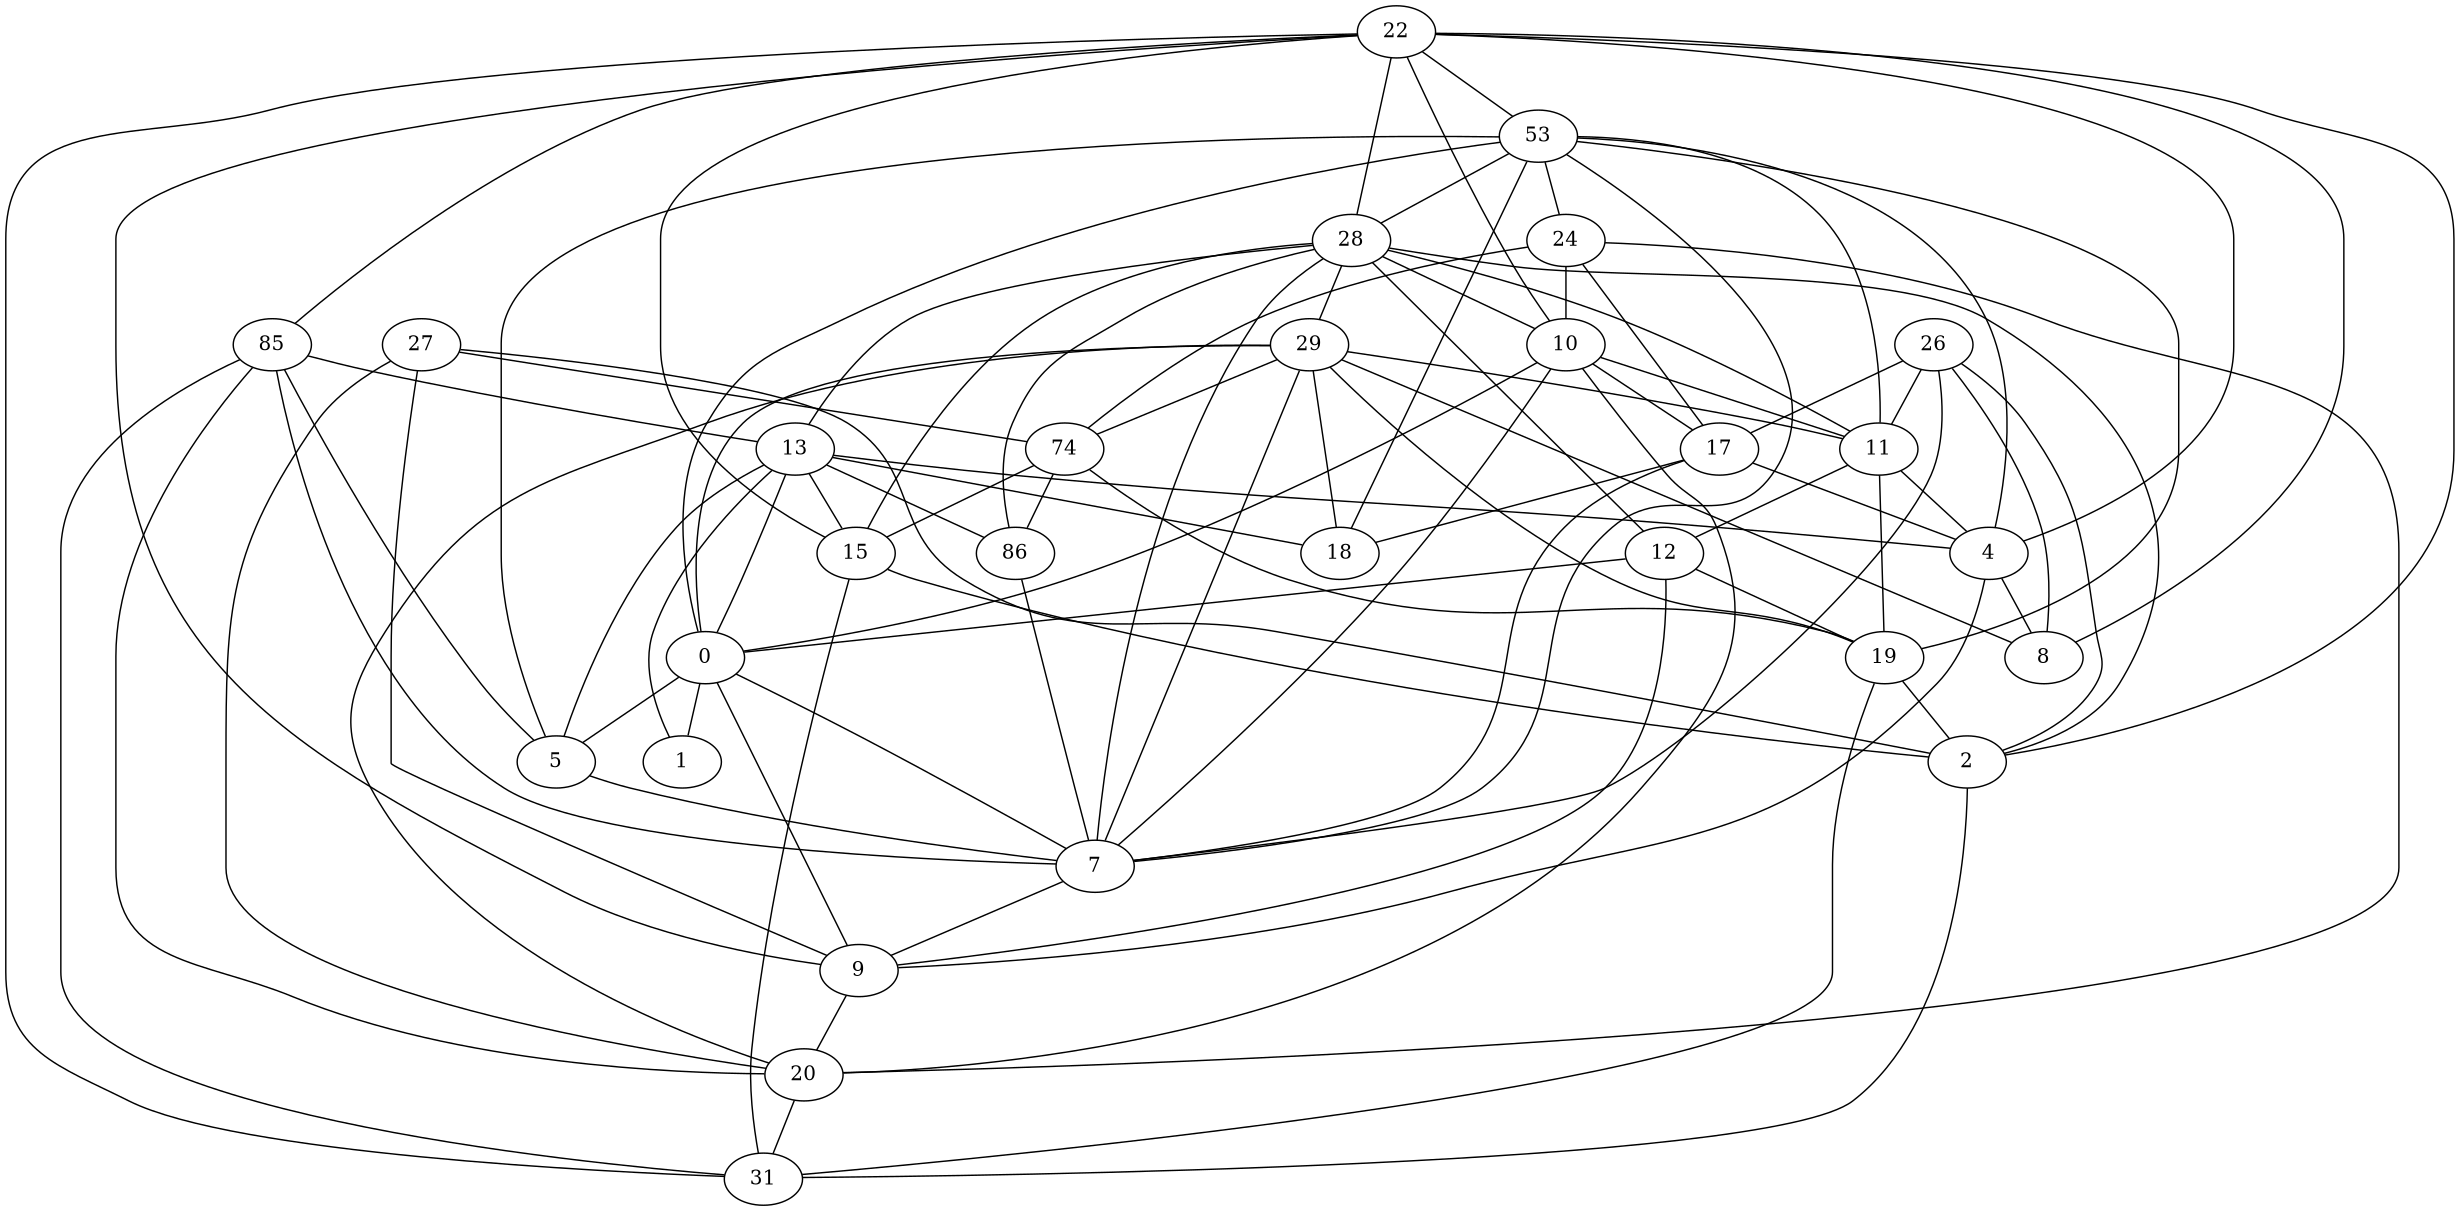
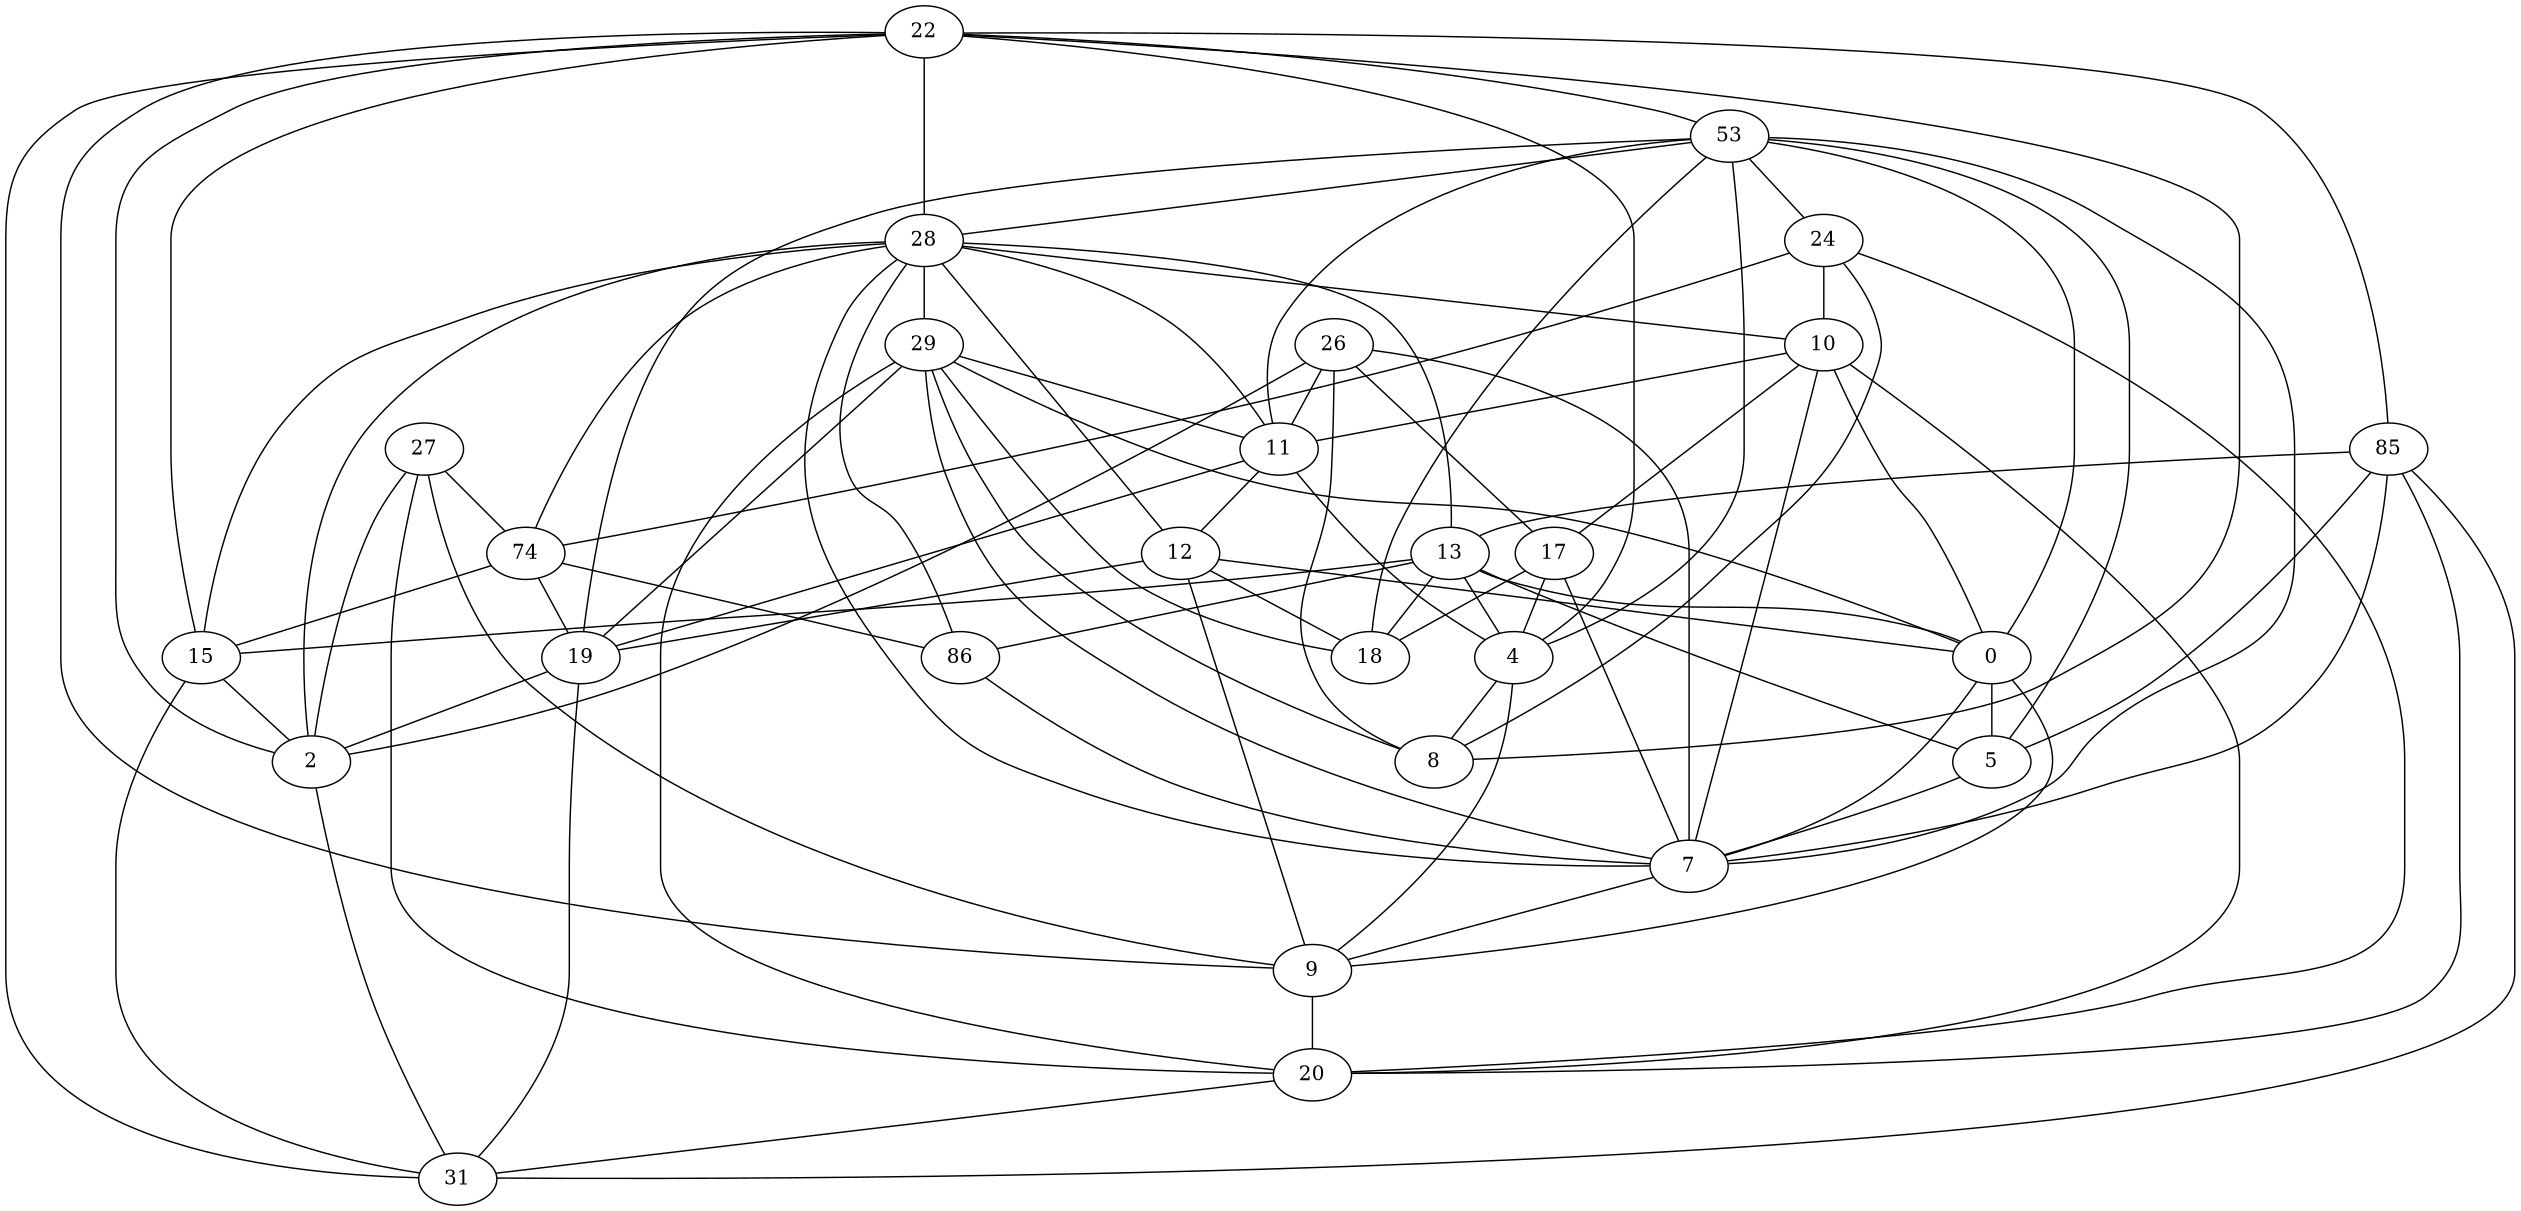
  graph {
    22
    9
    2
    8
    4
    n6 [label=31]
    10
    28
    n9 [label=85]
    15
    n11 [label=53]
    20
    0
    11
    7
    17
    n17 [label=74]
    13
    n19 [label=86]
    12
    29
    5
    24
    18
    19
-   1
    26
    27
    22 -- 9
    22 -- 2
    22 -- 8
    22 -- 4
    22 -- n6
-   22 -- 10
    22 -- 28
    22 -- n9
    22 -- 15
    22 -- n11
    9 -- 20
    2 -- n6
    4 -- 9
    4 -- 8
    10 -- 20
    10 -- 0
    10 -- 11
    10 -- 7
    10 -- 17
    28 -- 2
    28 -- 10
    28 -- 15
    28 -- 11
    28 -- 7
-   29 -- n17
+   28 -- n17
    28 -- 13
    28 -- n19
    28 -- 12
    28 -- 29
    n9 -- n6
    n9 -- 20
    n9 -- 7
    n9 -- 13
    n9 -- 5
    15 -- 2
    15 -- n6
    n11 -- 4
    n11 -- 28
    n11 -- 0
    n11 -- 11
    n11 -- 7
    n11 -- 5
    n11 -- 24
    n11 -- 18
    n11 -- 19
    20 -- n6
    0 -- 9
    0 -- 7
    0 -- 5
-   0 -- 1
    11 -- 4
    11 -- 12
    11 -- 19
    7 -- 9
    17 -- 4
    17 -- 7
    17 -- 18
    n17 -- 15
    n17 -- n19
    n17 -- 19
    13 -- 4
    13 -- 15
    13 -- 0
    13 -- n19
    13 -- 5
    13 -- 18
-   13 -- 1
    n19 -- 7
    12 -- 9
    12 -- 0
+   12 -- 18
    12 -- 19
    29 -- 8
    29 -- 20
    29 -- 0
    29 -- 11
    29 -- 7
    29 -- 18
    29 -- 19
    5 -- 7
    24 -- 10
    24 -- 20
-   24 -- 17
+   24 -- 8
    24 -- n17
    19 -- 2
    19 -- n6
    26 -- 2
    26 -- 8
    26 -- 11
    26 -- 7
    26 -- 17
    27 -- 9
    27 -- 2
    27 -- 20
    27 -- n17
  }
